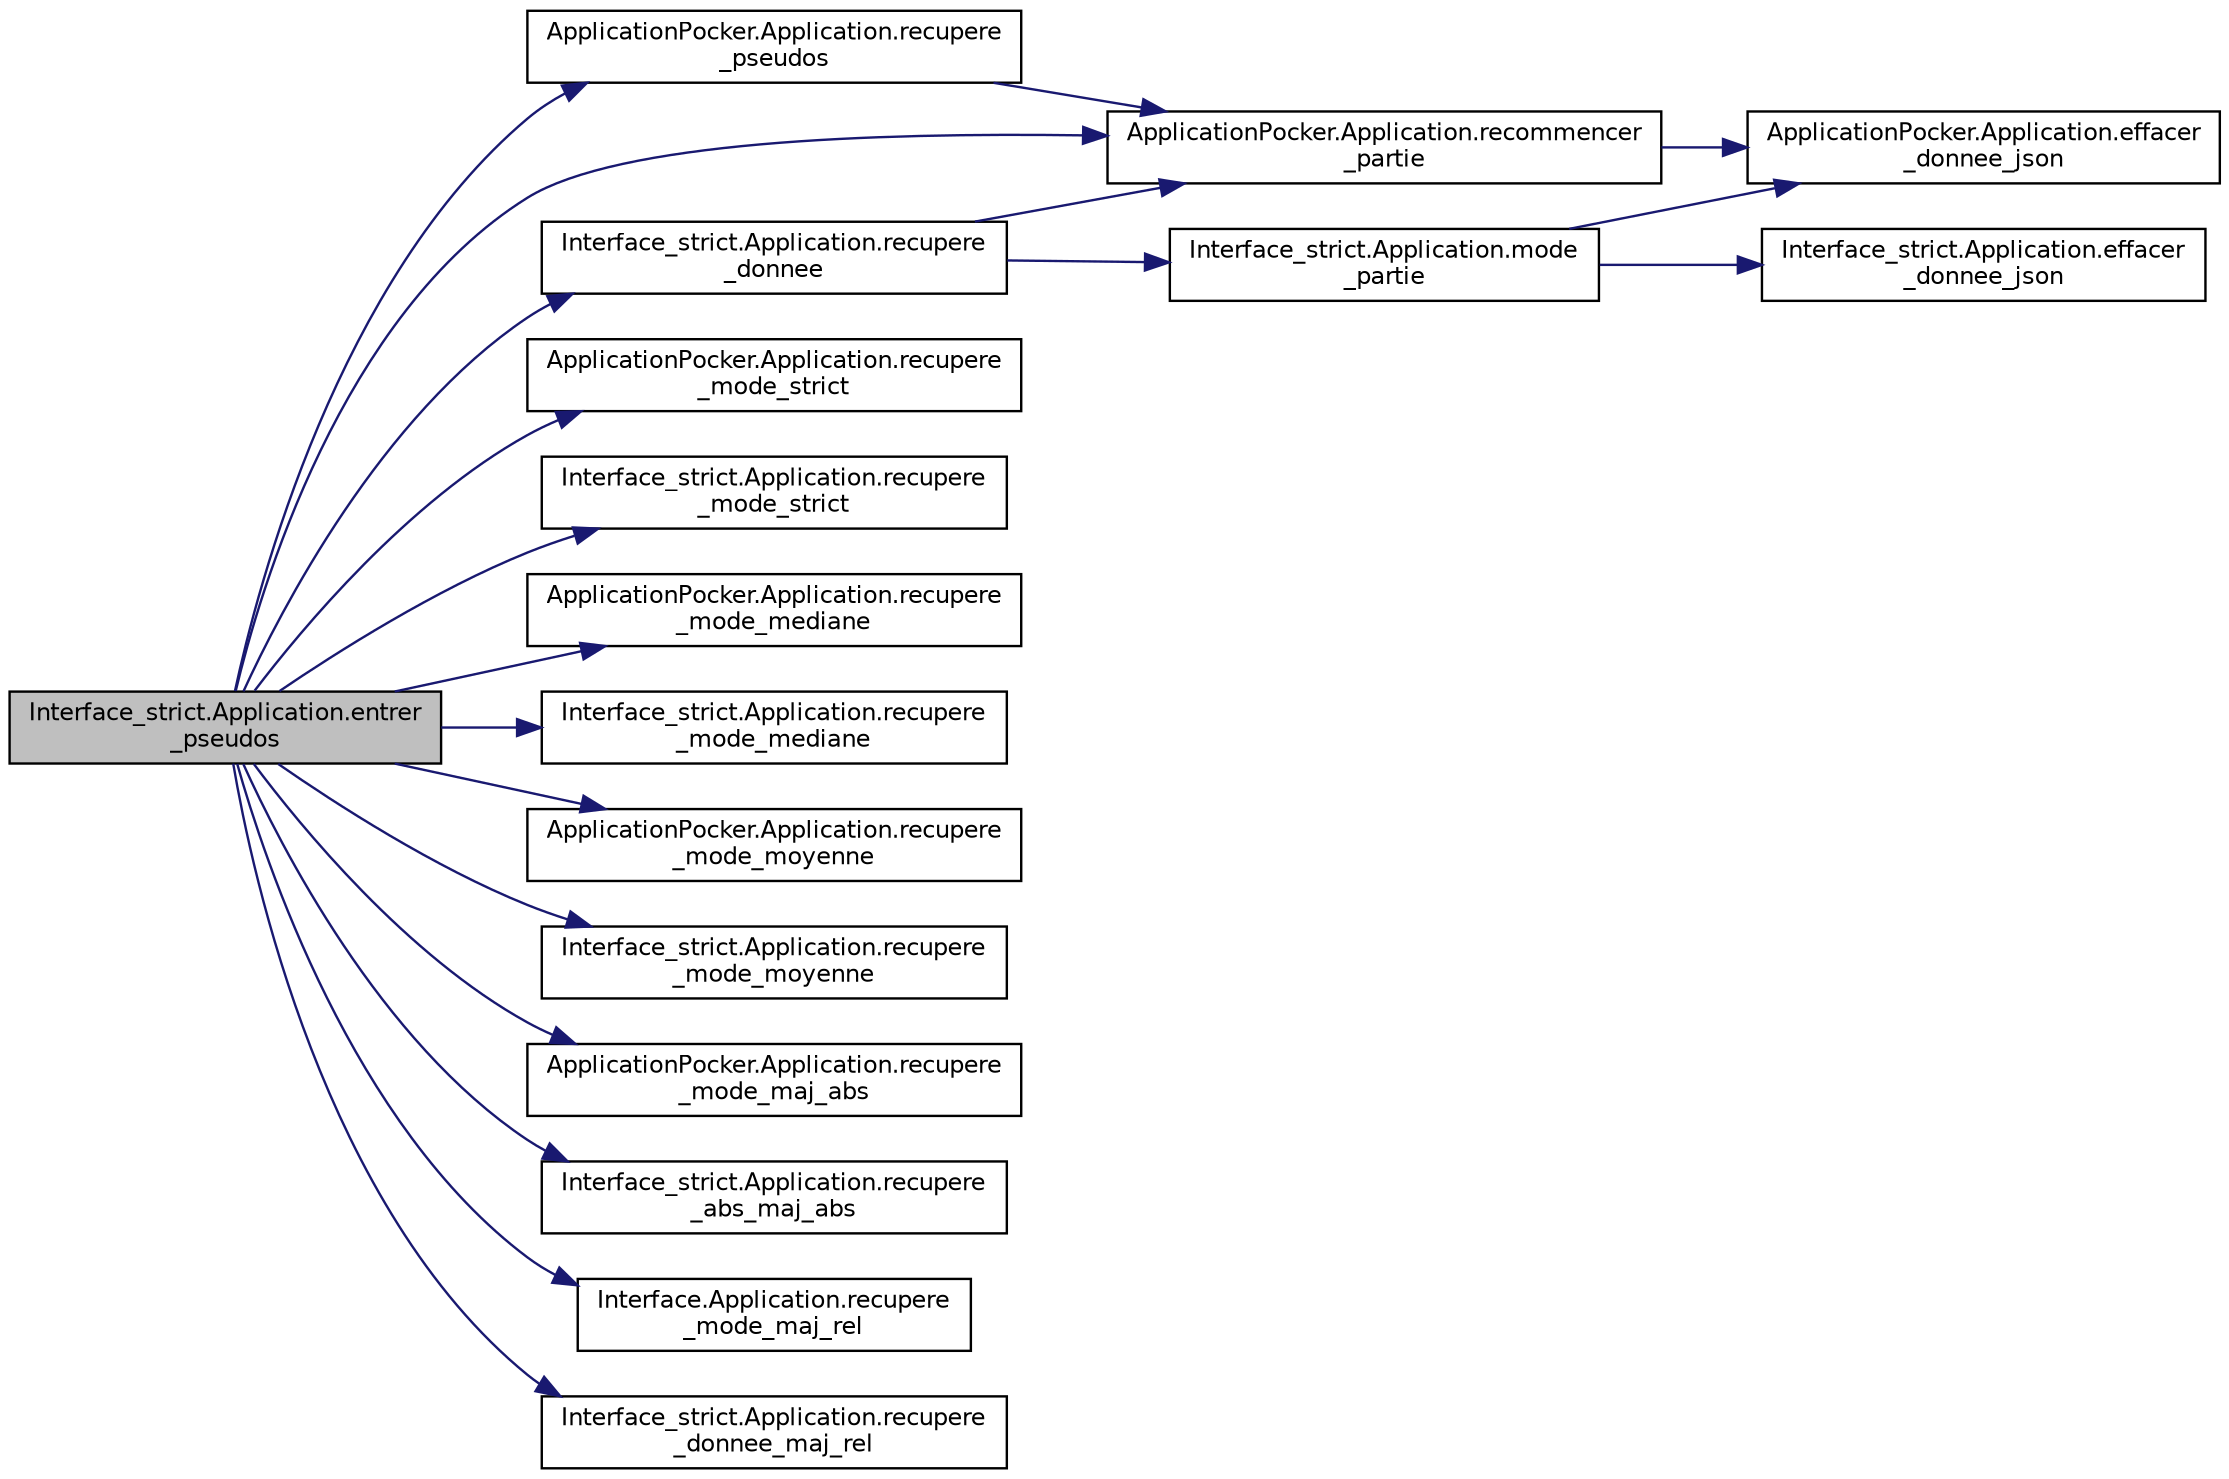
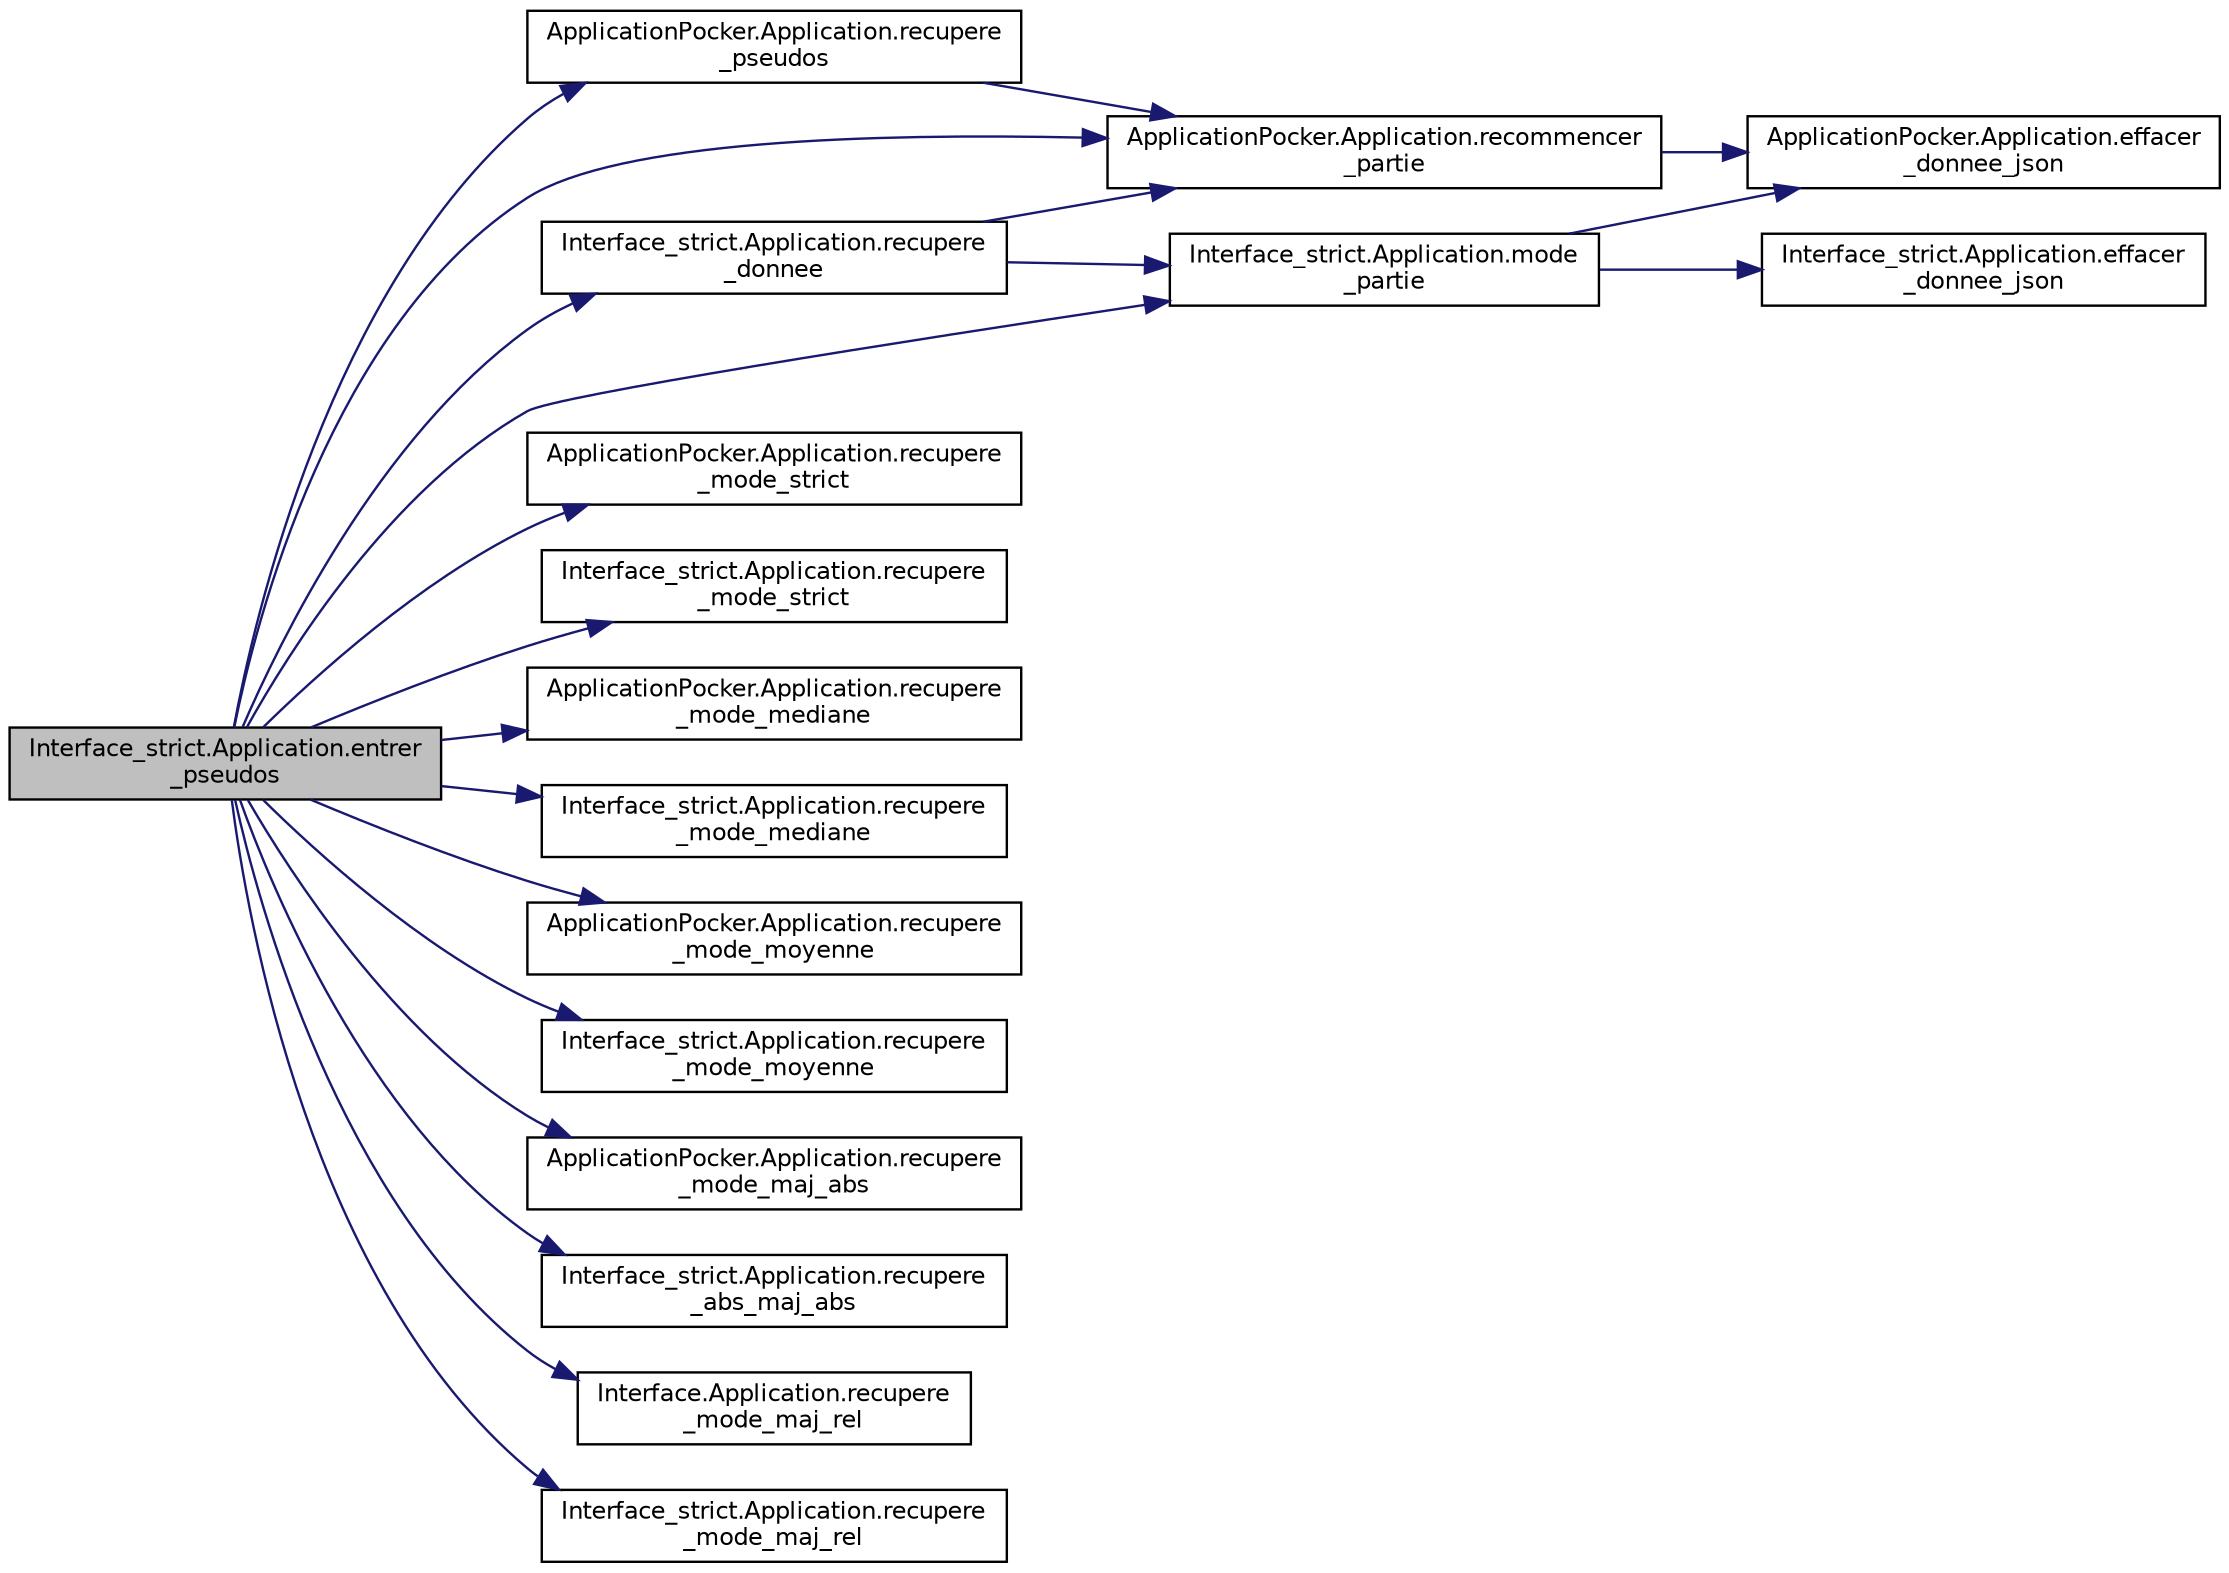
  digraph {
    rankdir=LR
    node [color=black fillcolor=white fontname=Helvetica fontsize=10 shape=record style=filled]
    edge [color=midnightblue fontname=Helvetica fontsize=10 labelfontname=Helvetica labelfontsize=10 style=solid]
    n1 [fillcolor=grey75 fontcolor=black height=0.2 label="Interface_strict.Application.entrer\l_pseudos" width=0.4]
    n2 [height=0.2 label="ApplicationPocker.Application.recupere\l_pseudos" width=0.4]
    n3 [height=0.2 label="ApplicationPocker.Application.recommencer\l_partie" width=0.4]
    n4 [height=0.2 label="Interface_strict.Application.recupere\l_donnee" width=0.4]
    n5 [height=0.2 label="Interface_strict.Application.mode\l_partie" width=0.4]
    n6 [height=0.2 label="ApplicationPocker.Application.recupere\l_mode_strict" width=0.4]
    n7 [height=0.2 label="Interface_strict.Application.recupere\l_mode_strict" width=0.4]
    n8 [height=0.2 label="ApplicationPocker.Application.recupere\l_mode_mediane" width=0.4]
    n9 [height=0.2 label="Interface_strict.Application.recupere\l_mode_mediane" width=0.4]
    n10 [height=0.2 label="ApplicationPocker.Application.recupere\l_mode_moyenne" width=0.4]
    n11 [height=0.2 label="Interface_strict.Application.recupere\l_mode_moyenne" width=0.4]
    n12 [height=0.2 label="ApplicationPocker.Application.recupere\l_mode_maj_abs" width=0.4]
    n13 [height=0.2 label="Interface_strict.Application.recupere\l_abs_maj_abs" width=0.4]
    n14 [height=0.2 label="Interface.Application.recupere\l_mode_maj_rel" width=0.4]
-   n15 [height=0.2 label="Interface_strict.Application.recupere\l_donnee_maj_rel" width=0.4]
+   n15 [height=0.2 label="Interface_strict.Application.recupere\l_mode_maj_rel" width=0.4]
    n16 [height=0.2 label="ApplicationPocker.Application.effacer\l_donnee_json" width=0.4]
    n17 [height=0.2 label="Interface_strict.Application.effacer\l_donnee_json" width=0.4]
    n1 -> n2
    n1 -> n3
    n1 -> n4
+   n1 -> n5
    n1 -> n6
    n1 -> n7
    n1 -> n8
    n1 -> n9
    n1 -> n10
    n1 -> n11
    n1 -> n12
    n1 -> n13
    n1 -> n14
    n1 -> n15
    n2 -> n3
    n3 -> n16
    n4 -> n3
    n4 -> n5
    n5 -> n16
    n5 -> n17
  }
